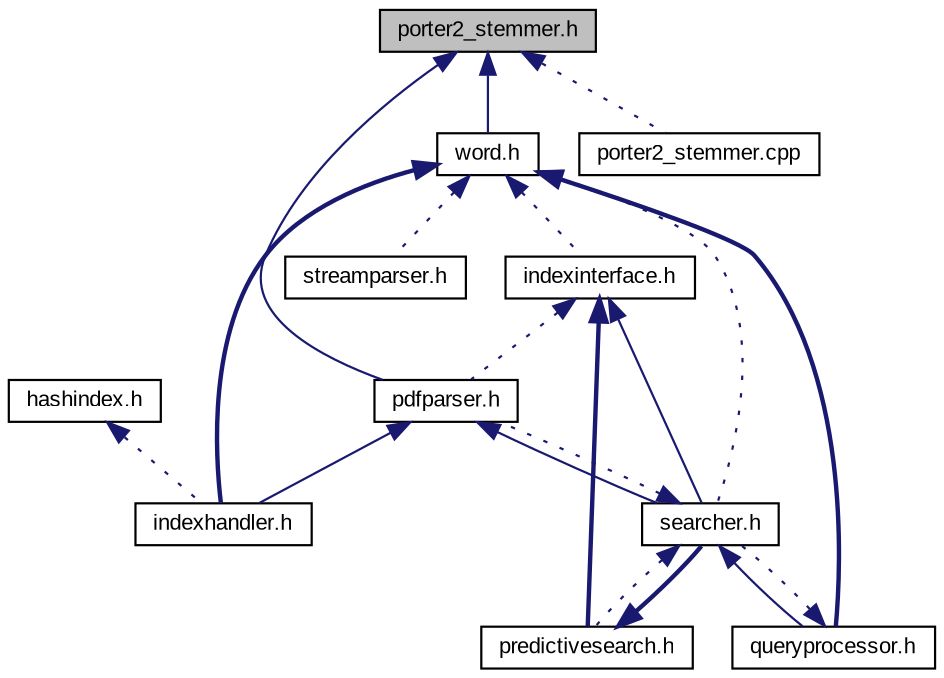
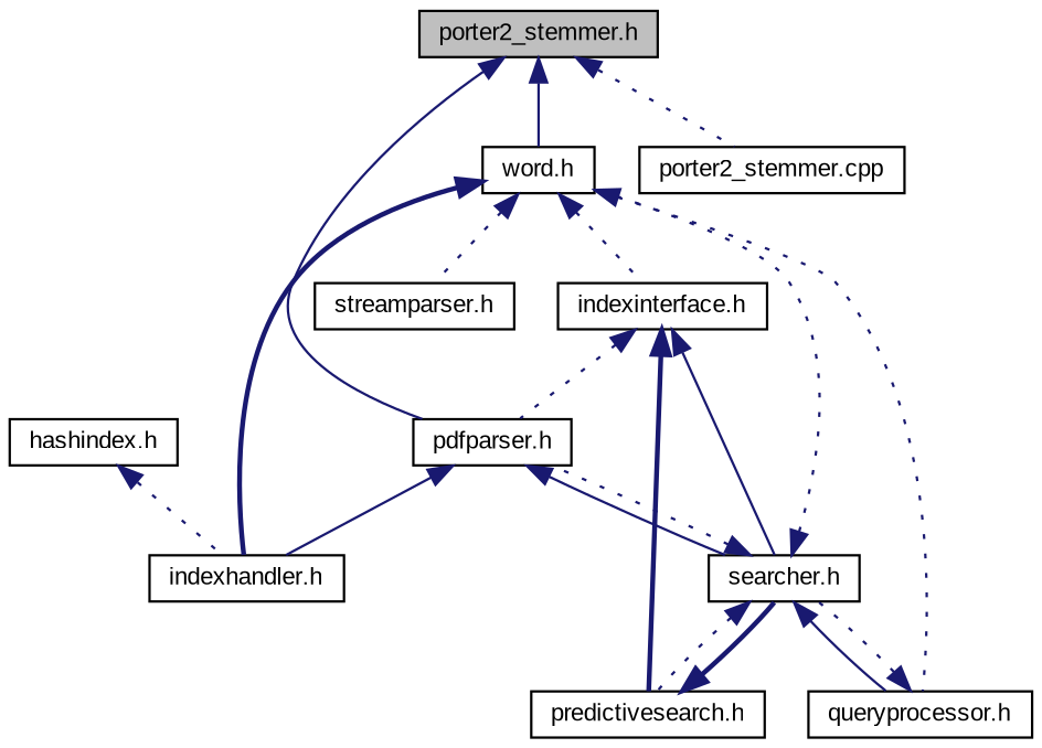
  digraph {
    fontname="Liberation Sans"
    node [color=black fillcolor=white fontname="Liberation Sans" fontsize=10 shape=record style=filled]
    edge [color=midnightblue dir=back fontname="Liberation Sans" fontsize=10 labelfontname=Helvetica labelfontsize=10 style=dotted]
    n1 [fillcolor=grey75 fontcolor=black height=0.2 label="porter2_stemmer.h" width=0.4]
    n2 [height=0.2 label="word.h" width=0.4]
    n3 [height=0.2 label="porter2_stemmer.cpp" width=0.4]
    n4 [height=0.2 label="pdfparser.h" width=0.4]
    n5 [height=0.2 label="indexinterface.h" width=0.4]
    n6 [height=0.2 label="indexhandler.h" width=0.4]
    n7 [height=0.2 label="searcher.h" width=0.4]
    n8 [height=0.2 label="queryprocessor.h" width=0.4]
    n9 [height=0.2 label="streamparser.h" width=0.4]
    n10 [height=0.2 label="predictivesearch.h" width=0.4]
    n11 [height=0.2 label="hashindex.h" width=0.4]
    n1 -> n2 [style=solid]
    n1 -> n3
    n1 -> n4 [style=solid]
    n2 -> n5
    n2 -> n6 [style=bold]
-   n2 -> n7
-   n2 -> n8 [style=bold]
+   n7 -> n2
+   n2 -> n8
    n2 -> n9
    n4 -> n6 [style=solid]
    n4 -> n7 [style=solid]
    n5 -> n4
    n5 -> n7 [style=solid]
    n5 -> n10 [style=bold]
    n7 -> n4
    n7 -> n8 [style=solid]
    n7 -> n10
    n8 -> n7
    n10 -> n7 [style=bold]
    n11 -> n6
  }
